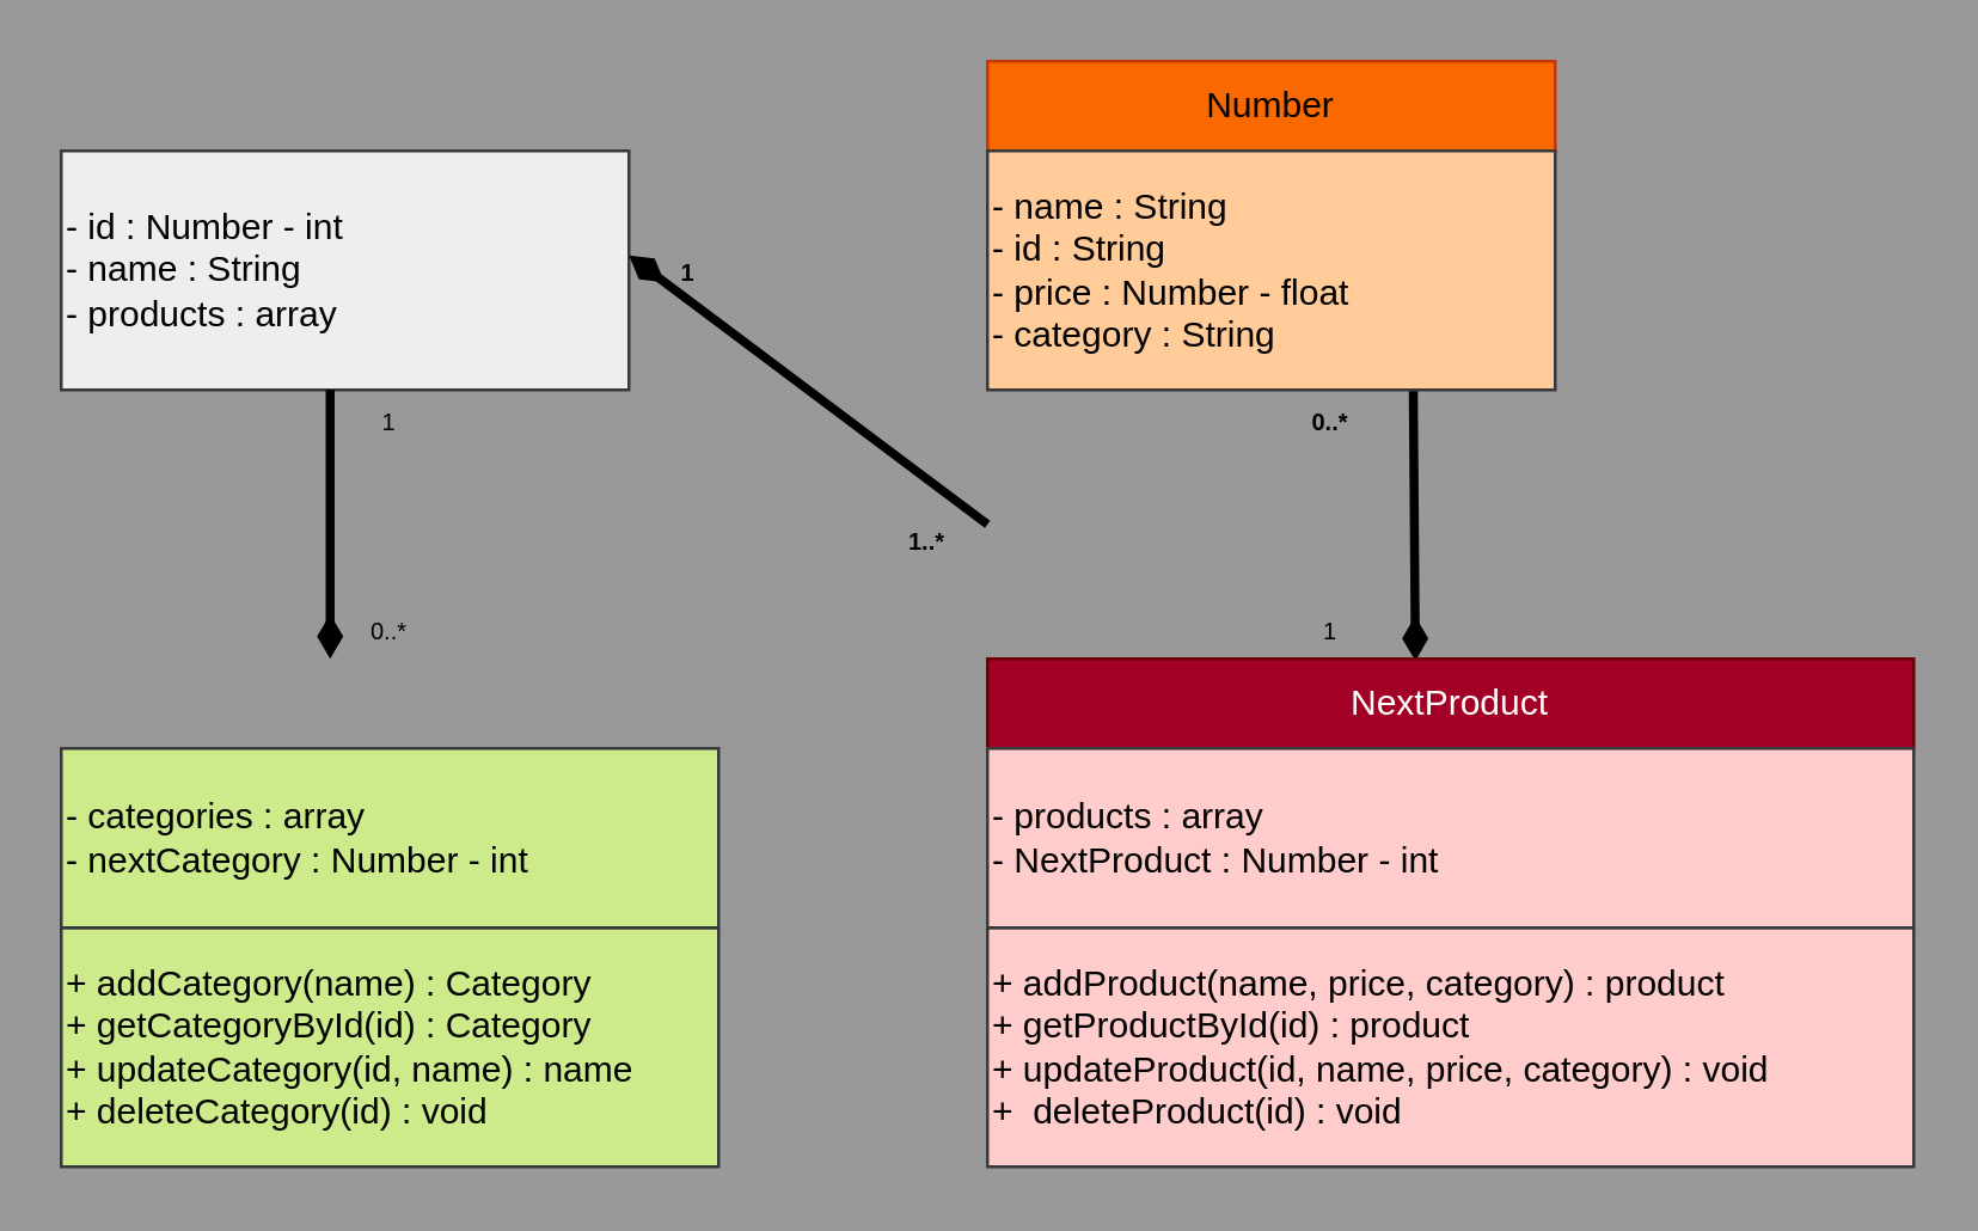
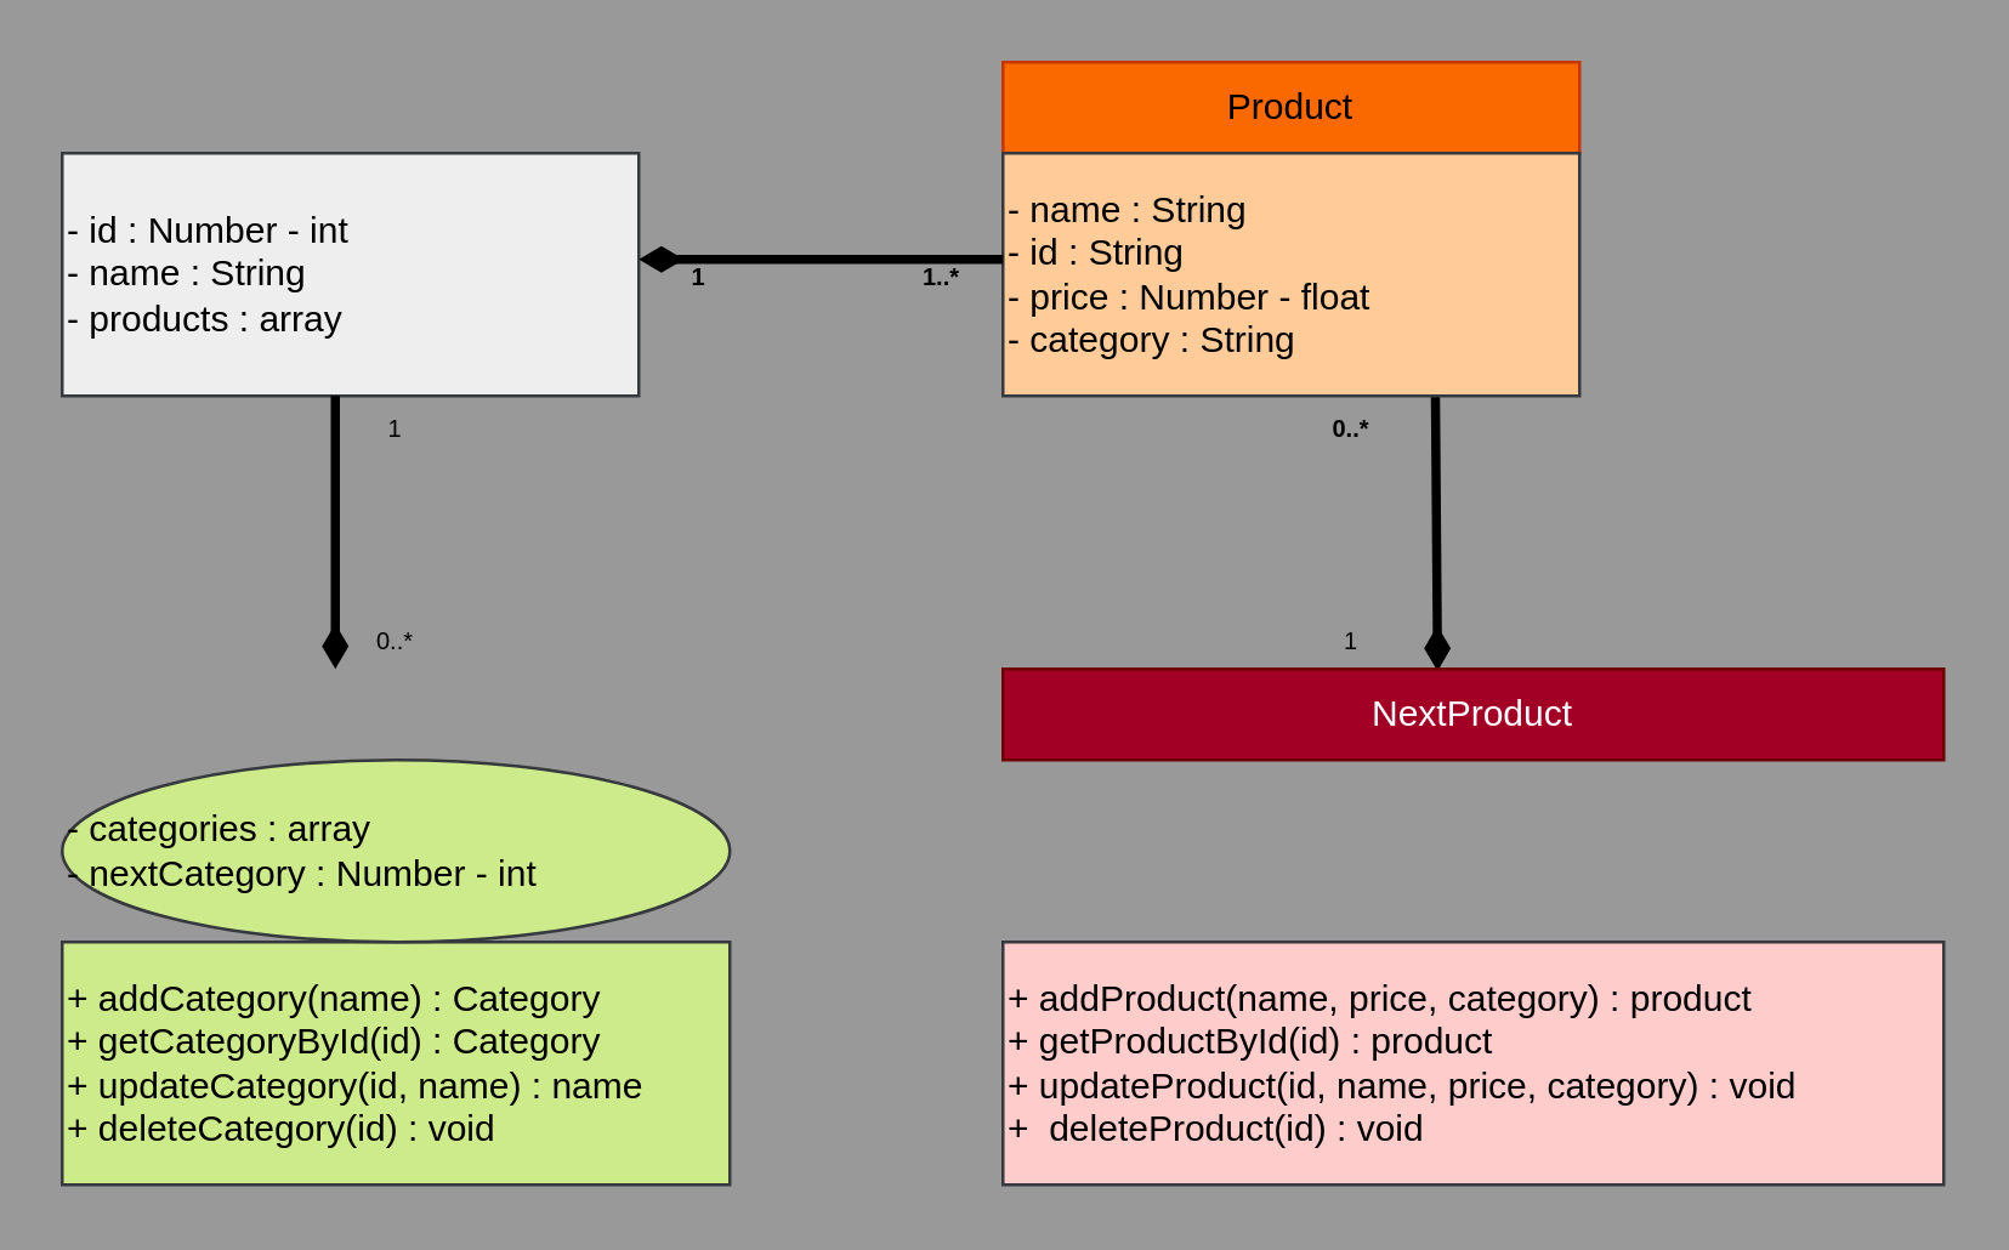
  <mxCell id="0" />
  <mxCell id="1" parent="0" />
  <mxCell id="2" value="- id : Number - int&lt;br&gt;- name : String&lt;br&gt;- products : array" style="rounded=0;whiteSpace=wrap;html=1;fillColor=#eeeeee;align=left;strokeColor=#36393d;" vertex="1" parent="1"><mxGeometry x="20" y="50" width="190" height="80" as="geometry" /></mxCell>
  <mxCell id="3" value="+ addCategory(name) : Category&lt;br&gt;+&amp;nbsp;getCategoryById(id) : Category&lt;br&gt;+ updateCategory(id, name) : name&lt;br&gt;+ deleteCategory(id) : void" style="rounded=0;whiteSpace=wrap;html=1;fillColor=#cdeb8b;align=left;strokeColor=#36393d;" vertex="1" parent="1"><mxGeometry x="20" y="310" width="220" height="80" as="geometry" /></mxCell>
- <mxCell id="4" value="Number" style="rounded=0;whiteSpace=wrap;html=1;fillColor=#fa6800;fontColor=#000000;strokeColor=#C73500;" vertex="1" parent="1"><mxGeometry x="330" y="20" width="190" height="30" as="geometry" /></mxCell>
+ <mxCell id="4" value="Product" style="rounded=0;whiteSpace=wrap;html=1;fillColor=#fa6800;fontColor=#000000;strokeColor=#C73500;" vertex="1" parent="1"><mxGeometry x="330" y="20" width="190" height="30" as="geometry" /></mxCell>
  <mxCell id="5" style="edgeStyle=none;html=1;exitX=0.75;exitY=1;exitDx=0;exitDy=0;entryX=0.462;entryY=0.022;entryDx=0;entryDy=0;entryPerimeter=0;strokeColor=#000000;strokeWidth=3;fontSize=8;fontColor=#FFFFFF;endArrow=diamondThin;endFill=1;" edge="1" parent="1" source="6" target="8"><mxGeometry relative="1" as="geometry" /></mxCell>
  <mxCell id="6" value="- name : String&lt;br&gt;- id : String&lt;br&gt;- price : Number - float&lt;br&gt;- category : String" style="rounded=0;whiteSpace=wrap;html=1;fillColor=#ffcc99;align=left;strokeColor=#36393d;" vertex="1" parent="1"><mxGeometry x="330" y="50" width="190" height="80" as="geometry" /></mxCell>
- <mxCell id="7" value="- categories : array&lt;br&gt;- nextCategory : Number - int" style="rounded=0;whiteSpace=wrap;html=1;fillColor=#cdeb8b;align=left;strokeColor=#36393d;" vertex="1" parent="1"><mxGeometry x="20" y="250" width="220" height="60" as="geometry" /></mxCell>
+ <mxCell id="7" value="- categories : array&lt;br&gt;- nextCategory : Number - int" style="ellipse;whiteSpace=wrap;html=1;fillColor=#cdeb8b;align=left;strokeColor=#36393d;" vertex="1" parent="1"><mxGeometry x="20" y="250" width="220" height="60" as="geometry" /></mxCell>
  <mxCell id="8" value="NextProduct" style="rounded=0;whiteSpace=wrap;html=1;fillColor=#a20025;fontColor=#ffffff;strokeColor=#6F0000;" vertex="1" parent="1"><mxGeometry x="330" y="220" width="310" height="30" as="geometry" /></mxCell>
  <mxCell id="9" value="+&amp;nbsp;addProduct(name, price, category) : product&lt;br&gt;+&amp;nbsp;getProductById(id) : product&lt;br&gt;+ updateProduct(id, name, price, category) : void&lt;br&gt;+&amp;nbsp;&amp;nbsp;deleteProduct(id) : void" style="rounded=0;whiteSpace=wrap;html=1;fillColor=#ffcccc;align=left;strokeColor=#36393d;" vertex="1" parent="1"><mxGeometry x="330" y="310" width="310" height="80" as="geometry" /></mxCell>
- <mxCell id="10" value="- products : array&lt;br&gt;- NextProduct : Number - int" style="rounded=0;whiteSpace=wrap;html=1;fillColor=#ffcccc;align=left;strokeColor=#36393d;" vertex="1" parent="1"><mxGeometry x="330" y="250" width="310" height="60" as="geometry" /></mxCell>
  <mxCell id="11" value="&lt;span style=&quot;font-size: 8px;&quot;&gt;&lt;b&gt;1&lt;/b&gt;&lt;/span&gt;" style="text;html=1;strokeColor=none;fillColor=none;align=center;verticalAlign=middle;whiteSpace=wrap;rounded=0;" vertex="1" parent="1"><mxGeometry x="210" y="80" width="40" height="20" as="geometry" /></mxCell>
  <mxCell id="12" style="edgeStyle=none;html=1;exitX=1;exitY=0.25;exitDx=0;exitDy=0;entryX=0;entryY=0.25;entryDx=0;entryDy=0;strokeColor=#000000;strokeWidth=3;fontSize=8;fontColor=#FFFFFF;endArrow=diamondThin;endFill=1;" edge="1" parent="1" source="13" target="11"><mxGeometry relative="1" as="geometry" /></mxCell>
- <mxCell id="13" value="&lt;span style=&quot;font-size: 8px;&quot;&gt;&lt;b&gt;1..*&lt;/b&gt;&lt;/span&gt;" style="text;html=1;strokeColor=none;fillColor=none;align=center;verticalAlign=middle;whiteSpace=wrap;rounded=0;strokeWidth=1;" vertex="1" parent="1"><mxGeometry x="290" y="170" width="40" height="20" as="geometry" /></mxCell>
+ <mxCell id="13" value="&lt;span style=&quot;font-size: 8px;&quot;&gt;&lt;b&gt;1..*&lt;/b&gt;&lt;/span&gt;" style="text;html=1;strokeColor=none;fillColor=none;align=center;verticalAlign=middle;whiteSpace=wrap;rounded=0;strokeWidth=1;" vertex="1" parent="1"><mxGeometry x="290" y="80" width="40" height="20" as="geometry" /></mxCell>
  <mxCell id="14" style="edgeStyle=none;html=1;exitX=0;exitY=0;exitDx=0;exitDy=0;entryX=0;entryY=1;entryDx=0;entryDy=0;strokeColor=#000000;strokeWidth=3;fontSize=8;fontColor=#FFFFFF;endArrow=diamondThin;endFill=1;" edge="1" parent="1" source="15" target="16"><mxGeometry relative="1" as="geometry" /></mxCell>
  <mxCell id="15" value="&lt;span style=&quot;font-size: 8px;&quot;&gt;1&lt;/span&gt;" style="text;html=1;strokeColor=none;fillColor=none;align=center;verticalAlign=middle;whiteSpace=wrap;rounded=0;" vertex="1" parent="1"><mxGeometry x="110" y="130" width="40" height="20" as="geometry" /></mxCell>
  <mxCell id="16" value="&lt;span style=&quot;font-size: 8px;&quot;&gt;0..*&lt;/span&gt;" style="text;html=1;strokeColor=none;fillColor=none;align=center;verticalAlign=middle;whiteSpace=wrap;rounded=0;" vertex="1" parent="1"><mxGeometry x="110" y="200" width="40" height="20" as="geometry" /></mxCell>
  <mxCell id="17" value="&lt;span style=&quot;font-size: 8px;&quot;&gt;1&lt;/span&gt;" style="text;html=1;strokeColor=none;fillColor=none;align=center;verticalAlign=middle;whiteSpace=wrap;rounded=0;" vertex="1" parent="1"><mxGeometry x="430" y="200" width="30" height="20" as="geometry" /></mxCell>
  <mxCell id="18" value="&lt;span style=&quot;font-size: 8px;&quot;&gt;&lt;b&gt;0..*&lt;/b&gt;&lt;/span&gt;" style="text;html=1;strokeColor=none;fillColor=none;align=center;verticalAlign=middle;whiteSpace=wrap;rounded=0;" vertex="1" parent="1"><mxGeometry x="430" y="130" width="30" height="20" as="geometry" /></mxCell>
